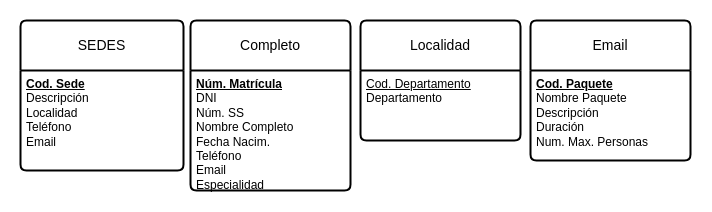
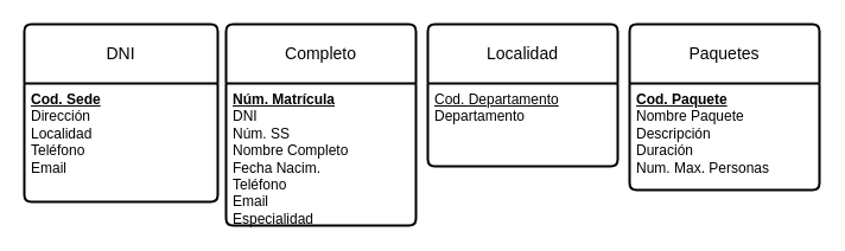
  <mxCell id="0" />
  <mxCell id="1" parent="0" />
- <mxCell id="2" value="SEDES" style="swimlane;childLayout=stackLayout;horizontal=1;startSize=50;horizontalStack=0;rounded=1;fontSize=14;fontStyle=0;strokeWidth=2;resizeParent=0;resizeLast=1;shadow=0;dashed=0;align=center;arcSize=4;whiteSpace=wrap;html=1;" vertex="1" parent="1"><mxGeometry x="20" y="20" width="163" height="150" as="geometry" /></mxCell>
- <mxCell id="3" value="&lt;b&gt;&lt;u&gt;Cod. Sede&lt;/u&gt;&lt;/b&gt;&lt;div&gt;Descripción&lt;/div&gt;&lt;div&gt;Localidad&lt;/div&gt;&lt;div&gt;Teléfono&lt;/div&gt;&lt;div&gt;Email&lt;/div&gt;" style="align=left;strokeColor=none;fillColor=none;spacingLeft=4;fontSize=12;verticalAlign=top;resizable=0;rotatable=0;part=1;html=1;" vertex="1" parent="2"><mxGeometry y="50" width="163" height="100" as="geometry" /></mxCell>
+ <mxCell id="2" value="DNI" style="swimlane;childLayout=stackLayout;horizontal=1;startSize=50;horizontalStack=0;rounded=1;fontSize=14;fontStyle=0;strokeWidth=2;resizeParent=0;resizeLast=1;shadow=0;dashed=0;align=center;arcSize=4;whiteSpace=wrap;html=1;" vertex="1" parent="1"><mxGeometry x="20" y="20" width="163" height="150" as="geometry" /></mxCell>
+ <mxCell id="3" value="&lt;b&gt;&lt;u&gt;Cod. Sede&lt;/u&gt;&lt;/b&gt;&lt;div&gt;Dirección&lt;/div&gt;&lt;div&gt;Localidad&lt;/div&gt;&lt;div&gt;Teléfono&lt;/div&gt;&lt;div&gt;Email&lt;/div&gt;" style="align=left;strokeColor=none;fillColor=none;spacingLeft=4;fontSize=12;verticalAlign=top;resizable=0;rotatable=0;part=1;html=1;" vertex="1" parent="2"><mxGeometry y="50" width="163" height="100" as="geometry" /></mxCell>
  <mxCell id="4" value="Completo" style="swimlane;childLayout=stackLayout;horizontal=1;startSize=50;horizontalStack=0;rounded=1;fontSize=14;fontStyle=0;strokeWidth=2;resizeParent=0;resizeLast=1;shadow=0;dashed=0;align=center;arcSize=4;whiteSpace=wrap;html=1;" vertex="1" parent="1"><mxGeometry x="190" y="20" width="160" height="170" as="geometry" /></mxCell>
  <mxCell id="5" value="&lt;b&gt;&lt;u&gt;Núm. Matrícula&lt;/u&gt;&lt;/b&gt;&lt;div&gt;DNI&lt;/div&gt;&lt;div&gt;Núm. SS&lt;/div&gt;&lt;div&gt;Nombre Completo&lt;/div&gt;&lt;div&gt;Fecha Nacim.&lt;/div&gt;&lt;div&gt;Teléfono&lt;/div&gt;&lt;div&gt;Email&lt;/div&gt;&lt;div&gt;Especialidad&lt;/div&gt;" style="align=left;strokeColor=none;fillColor=none;spacingLeft=4;fontSize=12;verticalAlign=top;resizable=0;rotatable=0;part=1;html=1;" vertex="1" parent="4"><mxGeometry y="50" width="160" height="120" as="geometry" /></mxCell>
  <mxCell id="6" value="Localidad" style="swimlane;childLayout=stackLayout;horizontal=1;startSize=50;horizontalStack=0;rounded=1;fontSize=14;fontStyle=0;strokeWidth=2;resizeParent=0;resizeLast=1;shadow=0;dashed=0;align=center;arcSize=4;whiteSpace=wrap;html=1;" vertex="1" parent="1"><mxGeometry x="360" y="20" width="160" height="120" as="geometry" /></mxCell>
  <mxCell id="7" value="&lt;u&gt;Cod. Departamento&lt;/u&gt;&lt;div&gt;Departamento&lt;/div&gt;" style="align=left;strokeColor=none;fillColor=none;spacingLeft=4;fontSize=12;verticalAlign=top;resizable=0;rotatable=0;part=1;html=1;" vertex="1" parent="6"><mxGeometry y="50" width="160" height="70" as="geometry" /></mxCell>
- <mxCell id="8" value="Email" style="swimlane;childLayout=stackLayout;horizontal=1;startSize=50;horizontalStack=0;rounded=1;fontSize=14;fontStyle=0;strokeWidth=2;resizeParent=0;resizeLast=1;shadow=0;dashed=0;align=center;arcSize=4;whiteSpace=wrap;html=1;" vertex="1" parent="1"><mxGeometry x="530" y="20" width="160" height="140" as="geometry" /></mxCell>
+ <mxCell id="8" value="Paquetes" style="swimlane;childLayout=stackLayout;horizontal=1;startSize=50;horizontalStack=0;rounded=1;fontSize=14;fontStyle=0;strokeWidth=2;resizeParent=0;resizeLast=1;shadow=0;dashed=0;align=center;arcSize=4;whiteSpace=wrap;html=1;" vertex="1" parent="1"><mxGeometry x="530" y="20" width="160" height="140" as="geometry" /></mxCell>
  <mxCell id="9" value="&lt;u&gt;&lt;b&gt;Cod. Paquete&lt;/b&gt;&lt;/u&gt;&lt;div&gt;Nombre Paquete&lt;/div&gt;&lt;div&gt;Descripción&lt;/div&gt;&lt;div&gt;Duración&lt;/div&gt;&lt;div&gt;Num. Max. Personas&lt;br&gt;&lt;div&gt;&lt;u&gt;&lt;br&gt;&lt;/u&gt;&lt;/div&gt;&lt;/div&gt;" style="align=left;strokeColor=none;fillColor=none;spacingLeft=4;fontSize=12;verticalAlign=top;resizable=0;rotatable=0;part=1;html=1;" vertex="1" parent="8"><mxGeometry y="50" width="160" height="90" as="geometry" /></mxCell>
